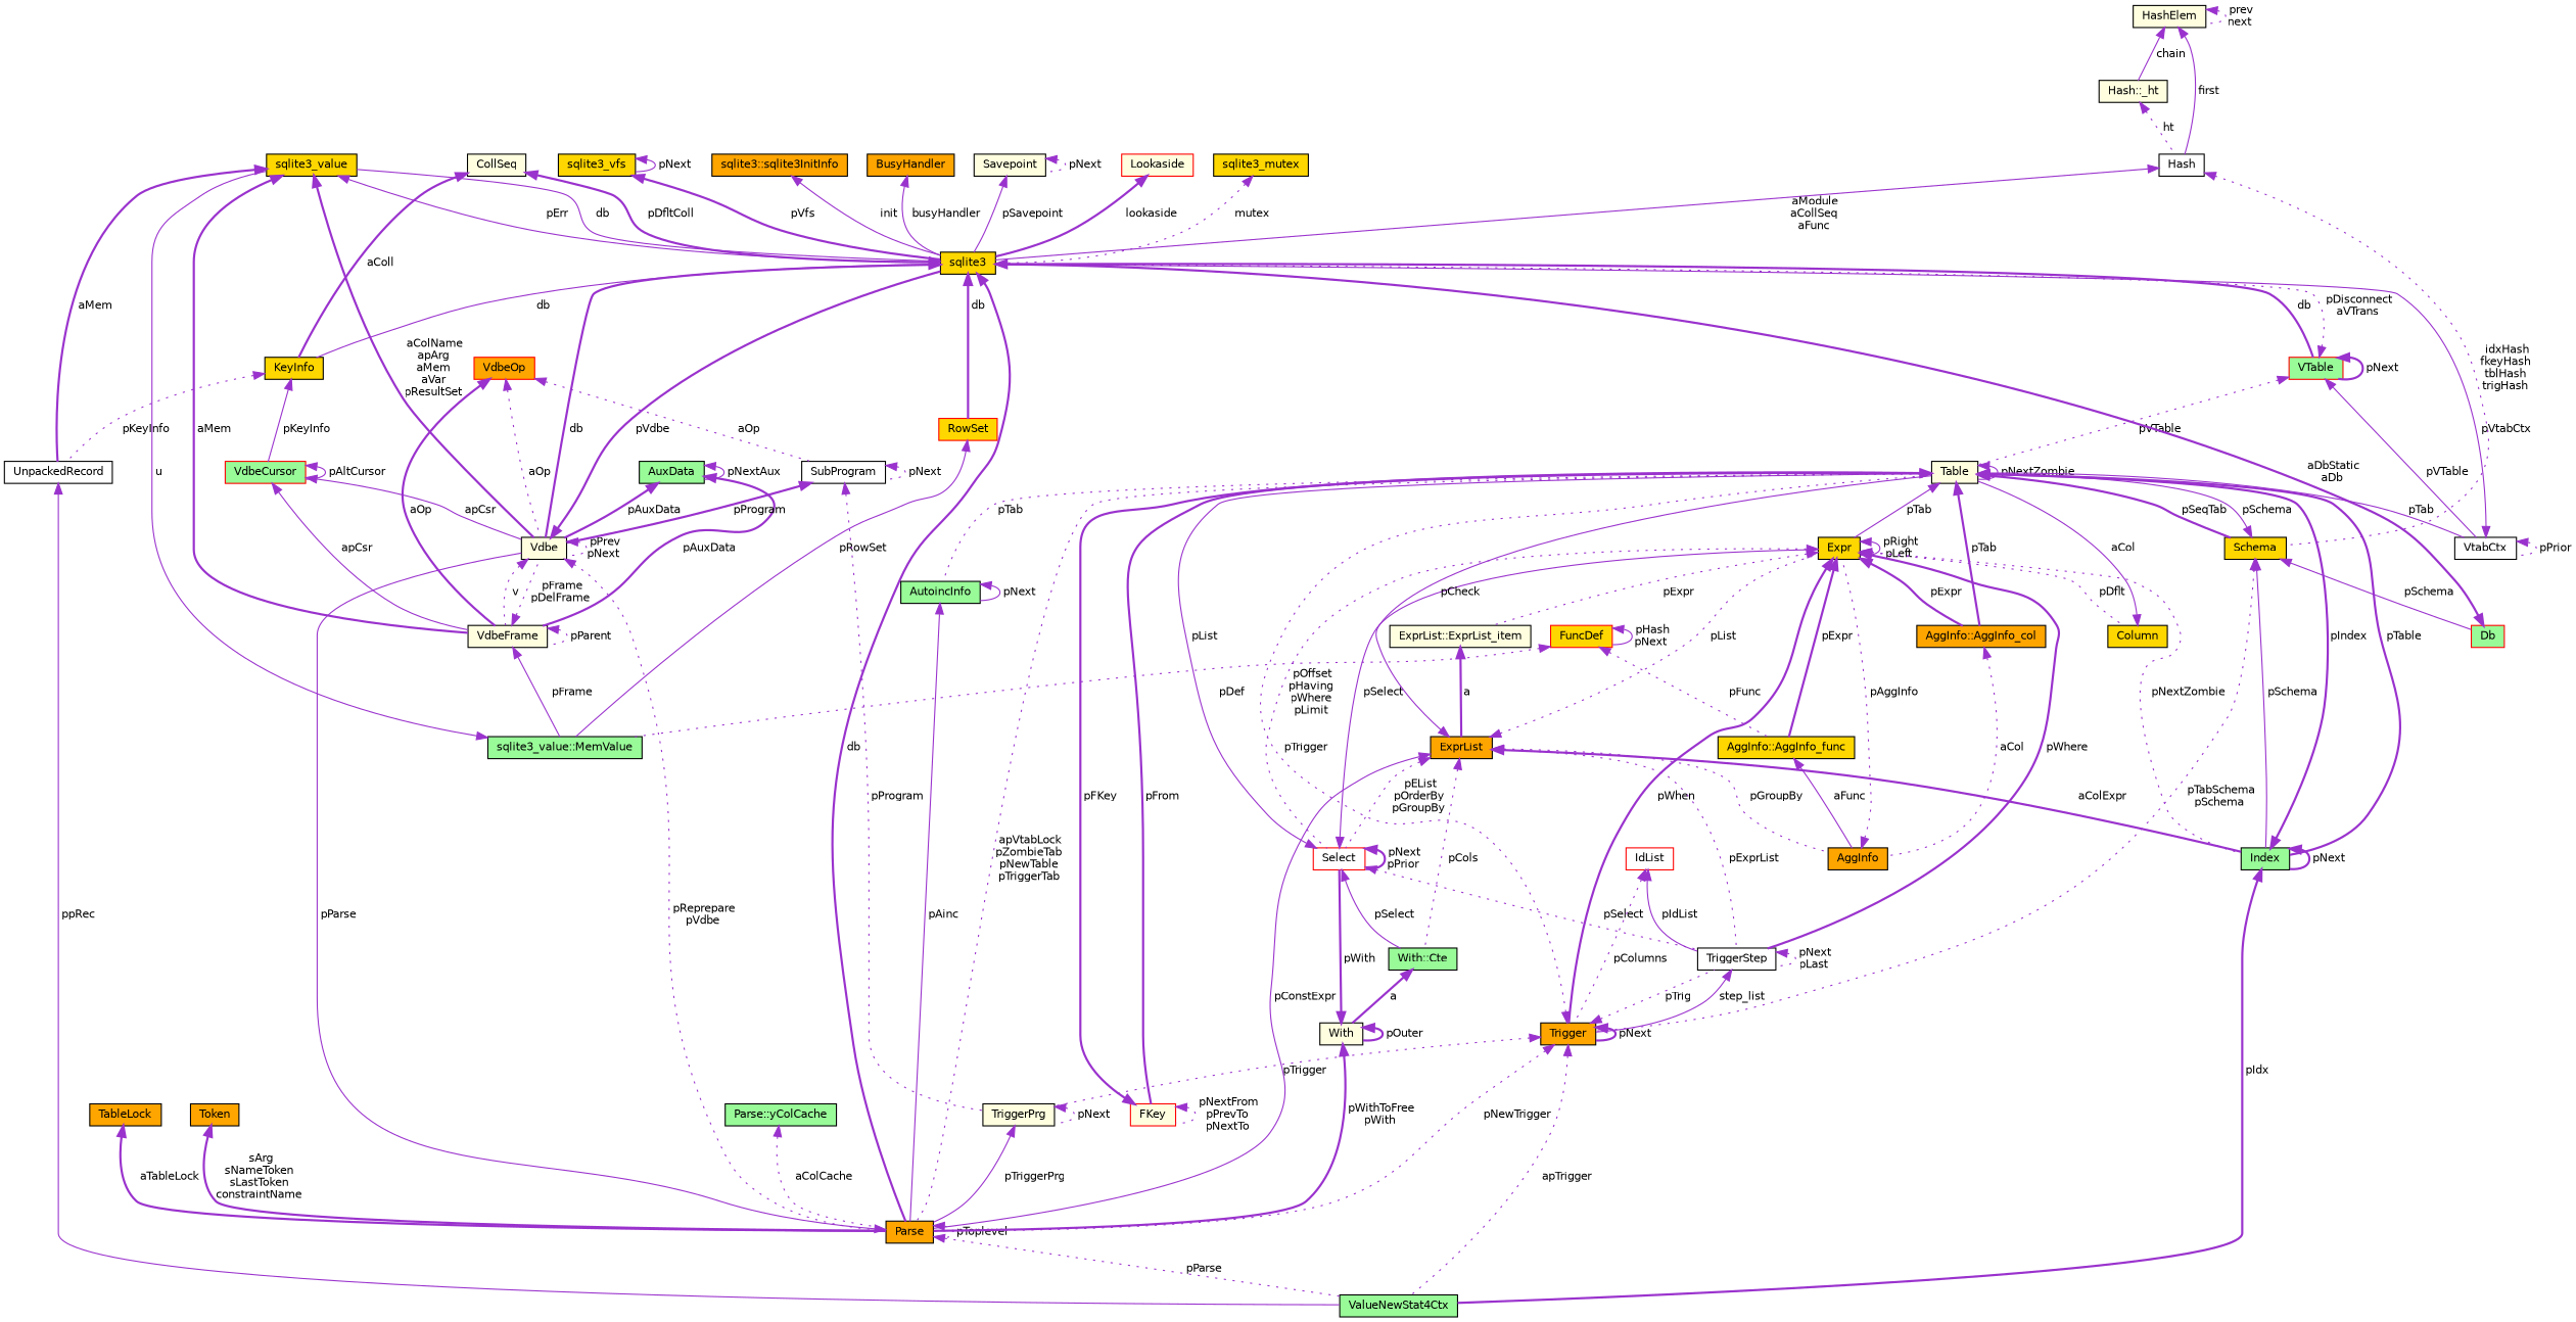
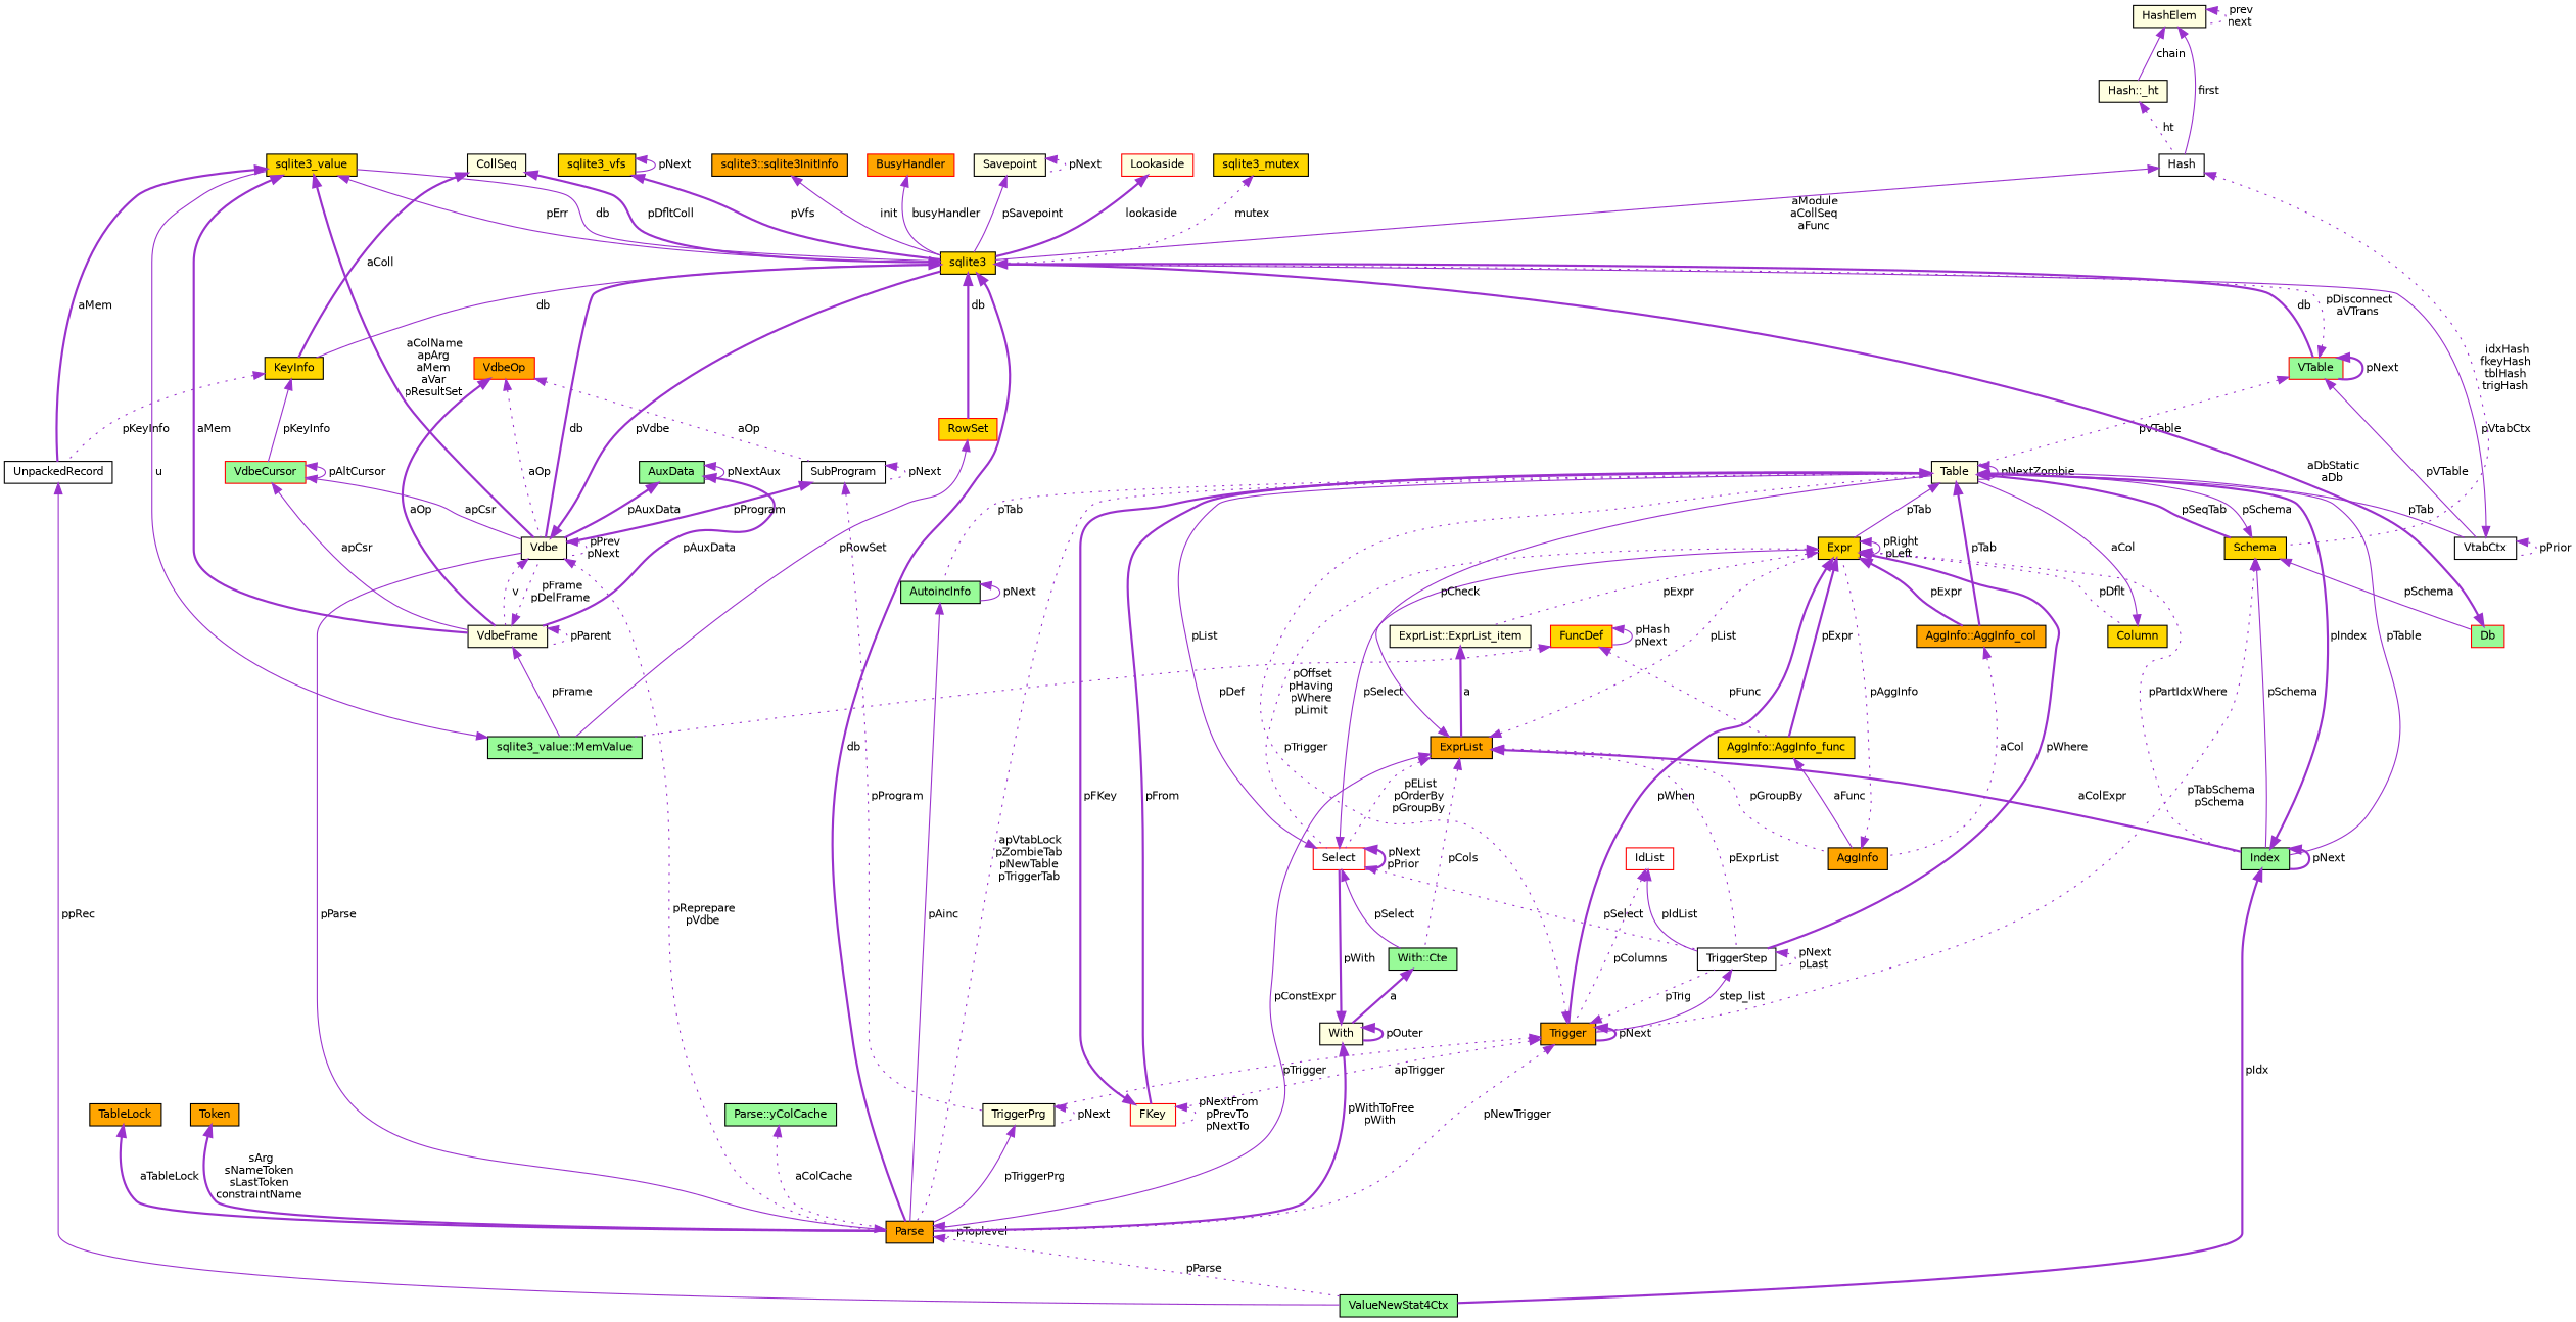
  digraph {
    node [color=black fillcolor=lightyellow fontname=Helvetica fontsize=10 shape=record style=filled]
    edge [color=darkorchid3 dir=back fontname=Helvetica fontsize=10 labelfontname=Helvetica labelfontsize=10 style=dotted]
    n1 [fillcolor=palegreen fontcolor=black height=0.2 label=ValueNewStat4Ctx width=0.4]
    n2 [fillcolor=white height=0.2 label=UnpackedRecord width=0.4]
    n3 [fillcolor=gold height=0.2 label=sqlite3_value width=0.4]
    n4 [fillcolor=gold height=0.2 label=sqlite3 width=0.4]
    n5 [height=0.2 label=Vdbe width=0.4]
    n6 [height=0.2 label=VdbeFrame width=0.4]
    n7 [fillcolor=gold height=0.2 label=KeyInfo width=0.4]
    n8 [fillcolor=orange height=0.2 label=Parse width=0.4]
    n9 [color=red fillcolor=palegreen height=0.2 label=VTable width=0.4]
    n10 [color=red fillcolor=gold height=0.2 label=RowSet width=0.4]
    n11 [fillcolor=palegreen height=0.2 label="sqlite3_value::MemValue" width=0.4]
    n12 [color=red fillcolor=palegreen height=0.2 label=VdbeCursor width=0.4]
    n13 [height=0.2 label=Table width=0.4]
    n14 [fillcolor=white height=0.2 label=VtabCtx width=0.4]
    n15 [fillcolor=palegreen height=0.2 label=AuxData width=0.4]
    n16 [height=0.2 label=CollSeq width=0.4]
    n17 [color=red fillcolor=orange height=0.2 label=VdbeOp width=0.4]
    n18 [fillcolor=white height=0.2 label=SubProgram width=0.4]
    n19 [height=0.2 label=TriggerPrg width=0.4]
    n20 [fillcolor=orange height=0.2 label=TableLock width=0.4]
    n21 [fillcolor=orange height=0.2 label=Token width=0.4]
    n22 [height=0.2 label=With width=0.4]
    n23 [color=red fillcolor=white height=0.2 label=Select width=0.4]
    n24 [fillcolor=palegreen height=0.2 label="With::Cte" width=0.4]
    n25 [fillcolor=gold height=0.2 label=Expr width=0.4]
    n26 [fillcolor=white height=0.2 label=TriggerStep width=0.4]
    n27 [fillcolor=orange height=0.2 label="AggInfo::AggInfo_col" width=0.4]
    n28 [fillcolor=gold height=0.2 label=Column width=0.4]
    n29 [fillcolor=orange height=0.2 label=Trigger width=0.4]
    n30 [height=0.2 label="ExprList::ExprList_item" width=0.4]
    n31 [fillcolor=palegreen height=0.2 label=Index width=0.4]
    n32 [fillcolor=gold height=0.2 label="AggInfo::AggInfo_func" width=0.4]
    n33 [fillcolor=gold height=0.2 label=Schema width=0.4]
    n34 [color=red height=0.2 label=FKey width=0.4]
    n35 [fillcolor=palegreen height=0.2 label=AutoincInfo width=0.4]
    n36 [fillcolor=orange height=0.2 label=AggInfo width=0.4]
    n37 [fillcolor=orange height=0.2 label=ExprList width=0.4]
    n38 [color=red fillcolor=palegreen height=0.2 label=Db width=0.4]
    n39 [fillcolor=white height=0.2 label=Hash width=0.4]
    n40 [height=0.2 label="Hash::_ht" width=0.4]
    n41 [height=0.2 label=HashElem width=0.4]
    n42 [color=red fillcolor=white height=0.2 label=IdList width=0.4]
    n43 [color=red fillcolor=gold height=0.2 label=FuncDef width=0.4]
    n44 [fillcolor=palegreen height=0.2 label="Parse::yColCache" width=0.4]
    n45 [height=0.2 label=Savepoint width=0.4]
    n46 [color=red height=0.2 label=Lookaside width=0.4]
    n47 [fillcolor=gold height=0.2 label=sqlite3_mutex width=0.4]
    n48 [fillcolor=gold height=0.2 label=sqlite3_vfs width=0.4]
    n49 [fillcolor=orange height=0.2 label="sqlite3::sqlite3InitInfo" width=0.4]
-   n50 [fillcolor=orange height=0.2 label=BusyHandler width=0.4]
+   n50 [color=red fillcolor=orange height=0.2 label=BusyHandler width=0.4]
    n2 -> n1 [label=" ppRec" style=solid]
    n3 -> n2 [label=" aMem" style=bold]
    n3 -> n4 [label=" pErr" style=solid]
    n3 -> n5 [label=" aColName\napArg\naMem\naVar\npResultSet" style=bold]
    n3 -> n6 [label=" aMem" style=bold]
    n4 -> n3 [label=" db" style=solid]
    n4 -> n5 [label=" db" style=bold]
    n4 -> n7 [label=" db" style=solid]
    n4 -> n8 [label=" db" style=bold]
    n4 -> n9 [label=" db" style=bold]
    n4 -> n10 [label=" db" style=bold]
    n5 -> n4 [label=" pVdbe" style=bold]
    n5 -> n5 [label=" pPrev\npNext"]
    n5 -> n6 [label=" v"]
    n5 -> n8 [label=" pReprepare\npVdbe"]
    n6 -> n5 [label=" pFrame\npDelFrame"]
    n6 -> n6 [label=" pParent"]
    n6 -> n11 [label=" pFrame" style=solid]
    n7 -> n2 [label=" pKeyInfo"]
    n7 -> n12 [label=" pKeyInfo" style=solid]
    n8 -> n1 [label=" pParse"]
    n8 -> n5 [label=" pParse" style=solid]
    n8 -> n8 [label=" pToplevel"]
    n9 -> n4 [label=" pDisconnect\naVTrans"]
    n9 -> n9 [label=" pNext" style=bold]
    n9 -> n13 [label=" pVTable"]
    n9 -> n14 [label=" pVTable" style=solid]
    n10 -> n11 [label=" pRowSet" style=solid]
    n11 -> n3 [label=" u" style=solid]
    n12 -> n5 [label=" apCsr" style=solid]
    n12 -> n6 [label=" apCsr" style=solid]
    n12 -> n12 [label=" pAltCursor" style=solid]
    n13 -> n8 [label=" apVtabLock\npZombieTab\npNewTable\npTriggerTab"]
    n13 -> n13 [label=" pNextZombie" style=solid]
    n13 -> n14 [label=" pTab" style=solid]
    n13 -> n25 [label=" pTab" style=solid]
    n13 -> n27 [label=" pTab" style=bold]
-   n13 -> n31 [label=" pTable" style=bold]
+   n13 -> n31 [label=" pTable" style=solid]
    n13 -> n33 [label=" pSeqTab" style=bold]
    n13 -> n34 [label=" pFrom" style=bold]
    n13 -> n35 [label=" pTab"]
    n14 -> n4 [label=" pVtabCtx" style=solid]
    n14 -> n14 [label=" pPrior"]
    n15 -> n5 [label=" pAuxData" style=bold]
    n15 -> n6 [label=" pAuxData" style=bold]
    n15 -> n15 [label=" pNextAux" style=solid]
    n16 -> n4 [label=" pDfltColl" style=bold]
    n16 -> n7 [label=" aColl" style=bold]
    n17 -> n5 [label=" aOp"]
    n17 -> n6 [label=" aOp" style=bold]
    n17 -> n18 [label=" aOp"]
    n18 -> n5 [label=" pProgram" style=bold]
    n18 -> n18 [label=" pNext"]
    n18 -> n19 [label=" pProgram"]
    n19 -> n8 [label=" pTriggerPrg" style=solid]
    n19 -> n19 [label=" pNext"]
    n20 -> n8 [label=" aTableLock" style=bold]
    n21 -> n8 [label=" sArg\nsNameToken\nsLastToken\nconstraintName" style=bold]
    n22 -> n8 [label=" pWithToFree\npWith" style=bold]
    n22 -> n22 [label=" pOuter" style=bold]
    n22 -> n23 [label=" pWith" style=bold]
    n23 -> n13 [label=" pList" style=solid]
    n23 -> n23 [label=" pNext\npPrior" style=bold]
    n23 -> n24 [label=" pSelect" style=solid]
    n23 -> n25 [label=" pSelect" style=solid]
    n23 -> n26 [label=" pSelect"]
    n24 -> n22 [label=" a" style=bold]
    n25 -> n23 [label=" pOffset\npHaving\npWhere\npLimit"]
    n25 -> n25 [label=" pRight\npLeft" style=solid]
    n25 -> n26 [label=" pWhere" style=bold]
    n25 -> n27 [label=" pExpr" style=bold]
    n25 -> n28 [label=" pDflt"]
    n25 -> n29 [label=" pWhen" style=bold]
    n25 -> n30 [label=" pExpr"]
-   n25 -> n31 [label=" pNextZombie"]
+   n25 -> n31 [label=" pPartIdxWhere"]
    n25 -> n32 [label=" pExpr" style=bold]
    n26 -> n26 [label=" pNext\npLast"]
    n26 -> n29 [label=" step_list" style=solid]
    n27 -> n36 [label=" aCol"]
    n28 -> n13 [label=" aCol" style=solid]
    n29 -> n8 [label=" pNewTrigger"]
    n29 -> n13 [label=" pTrigger"]
    n29 -> n19 [label=" pTrigger"]
    n29 -> n26 [label=" pTrig"]
    n29 -> n29 [label=" pNext" style=bold]
-   n29 -> n1 [label=" apTrigger"]
+   n29 -> n34 [label=" apTrigger"]
    n30 -> n37 [label=" a" style=bold]
    n31 -> n1 [label=" pIdx" style=bold]
    n31 -> n13 [label=" pIndex" style=bold]
    n31 -> n31 [label=" pNext" style=bold]
    n32 -> n36 [label=" aFunc" style=solid]
    n33 -> n13 [label=" pSchema" style=solid]
    n33 -> n29 [label=" pTabSchema\npSchema"]
    n33 -> n31 [label=" pSchema" style=solid]
    n33 -> n38 [label=" pSchema" style=solid]
    n34 -> n13 [label=" pFKey" style=bold]
    n34 -> n34 [label=" pNextFrom\npPrevTo\npNextTo"]
    n35 -> n8 [label=" pAinc" style=solid]
    n35 -> n35 [label=" pNext" style=solid]
    n36 -> n25 [label=" pAggInfo"]
    n37 -> n8 [label=" pConstExpr" style=solid]
    n37 -> n13 [label=" pCheck" style=solid]
    n37 -> n23 [label=" pEList\npOrderBy\npGroupBy"]
    n37 -> n24 [label=" pCols"]
    n37 -> n25 [label=" pList"]
    n37 -> n26 [label=" pExprList"]
    n37 -> n31 [label=" aColExpr" style=bold]
    n37 -> n36 [label=" pGroupBy"]
    n38 -> n4 [label=" aDbStatic\naDb" style=bold]
    n39 -> n4 [label=" aModule\naCollSeq\naFunc" style=solid]
    n39 -> n33 [label=" idxHash\nfkeyHash\ntblHash\ntrigHash"]
    n40 -> n39 [label=" ht"]
    n41 -> n39 [label=" first" style=solid]
    n41 -> n40 [label=" chain" style=solid]
    n41 -> n41 [label=" prev\nnext"]
    n42 -> n26 [label=" pIdList" style=solid]
    n42 -> n29 [label=" pColumns"]
    n43 -> n11 [label=" pDef"]
    n43 -> n32 [label=" pFunc"]
    n43 -> n43 [label=" pHash\npNext" style=solid]
    n44 -> n8 [label=" aColCache"]
    n45 -> n4 [label=" pSavepoint" style=solid]
    n45 -> n45 [label=" pNext"]
    n46 -> n4 [label=" lookaside" style=bold]
    n47 -> n4 [label=" mutex"]
    n48 -> n4 [label=" pVfs" style=bold]
    n48 -> n48 [label=" pNext" style=solid]
    n49 -> n4 [label=" init" style=solid]
    n50 -> n4 [label=" busyHandler" style=solid]
  }
